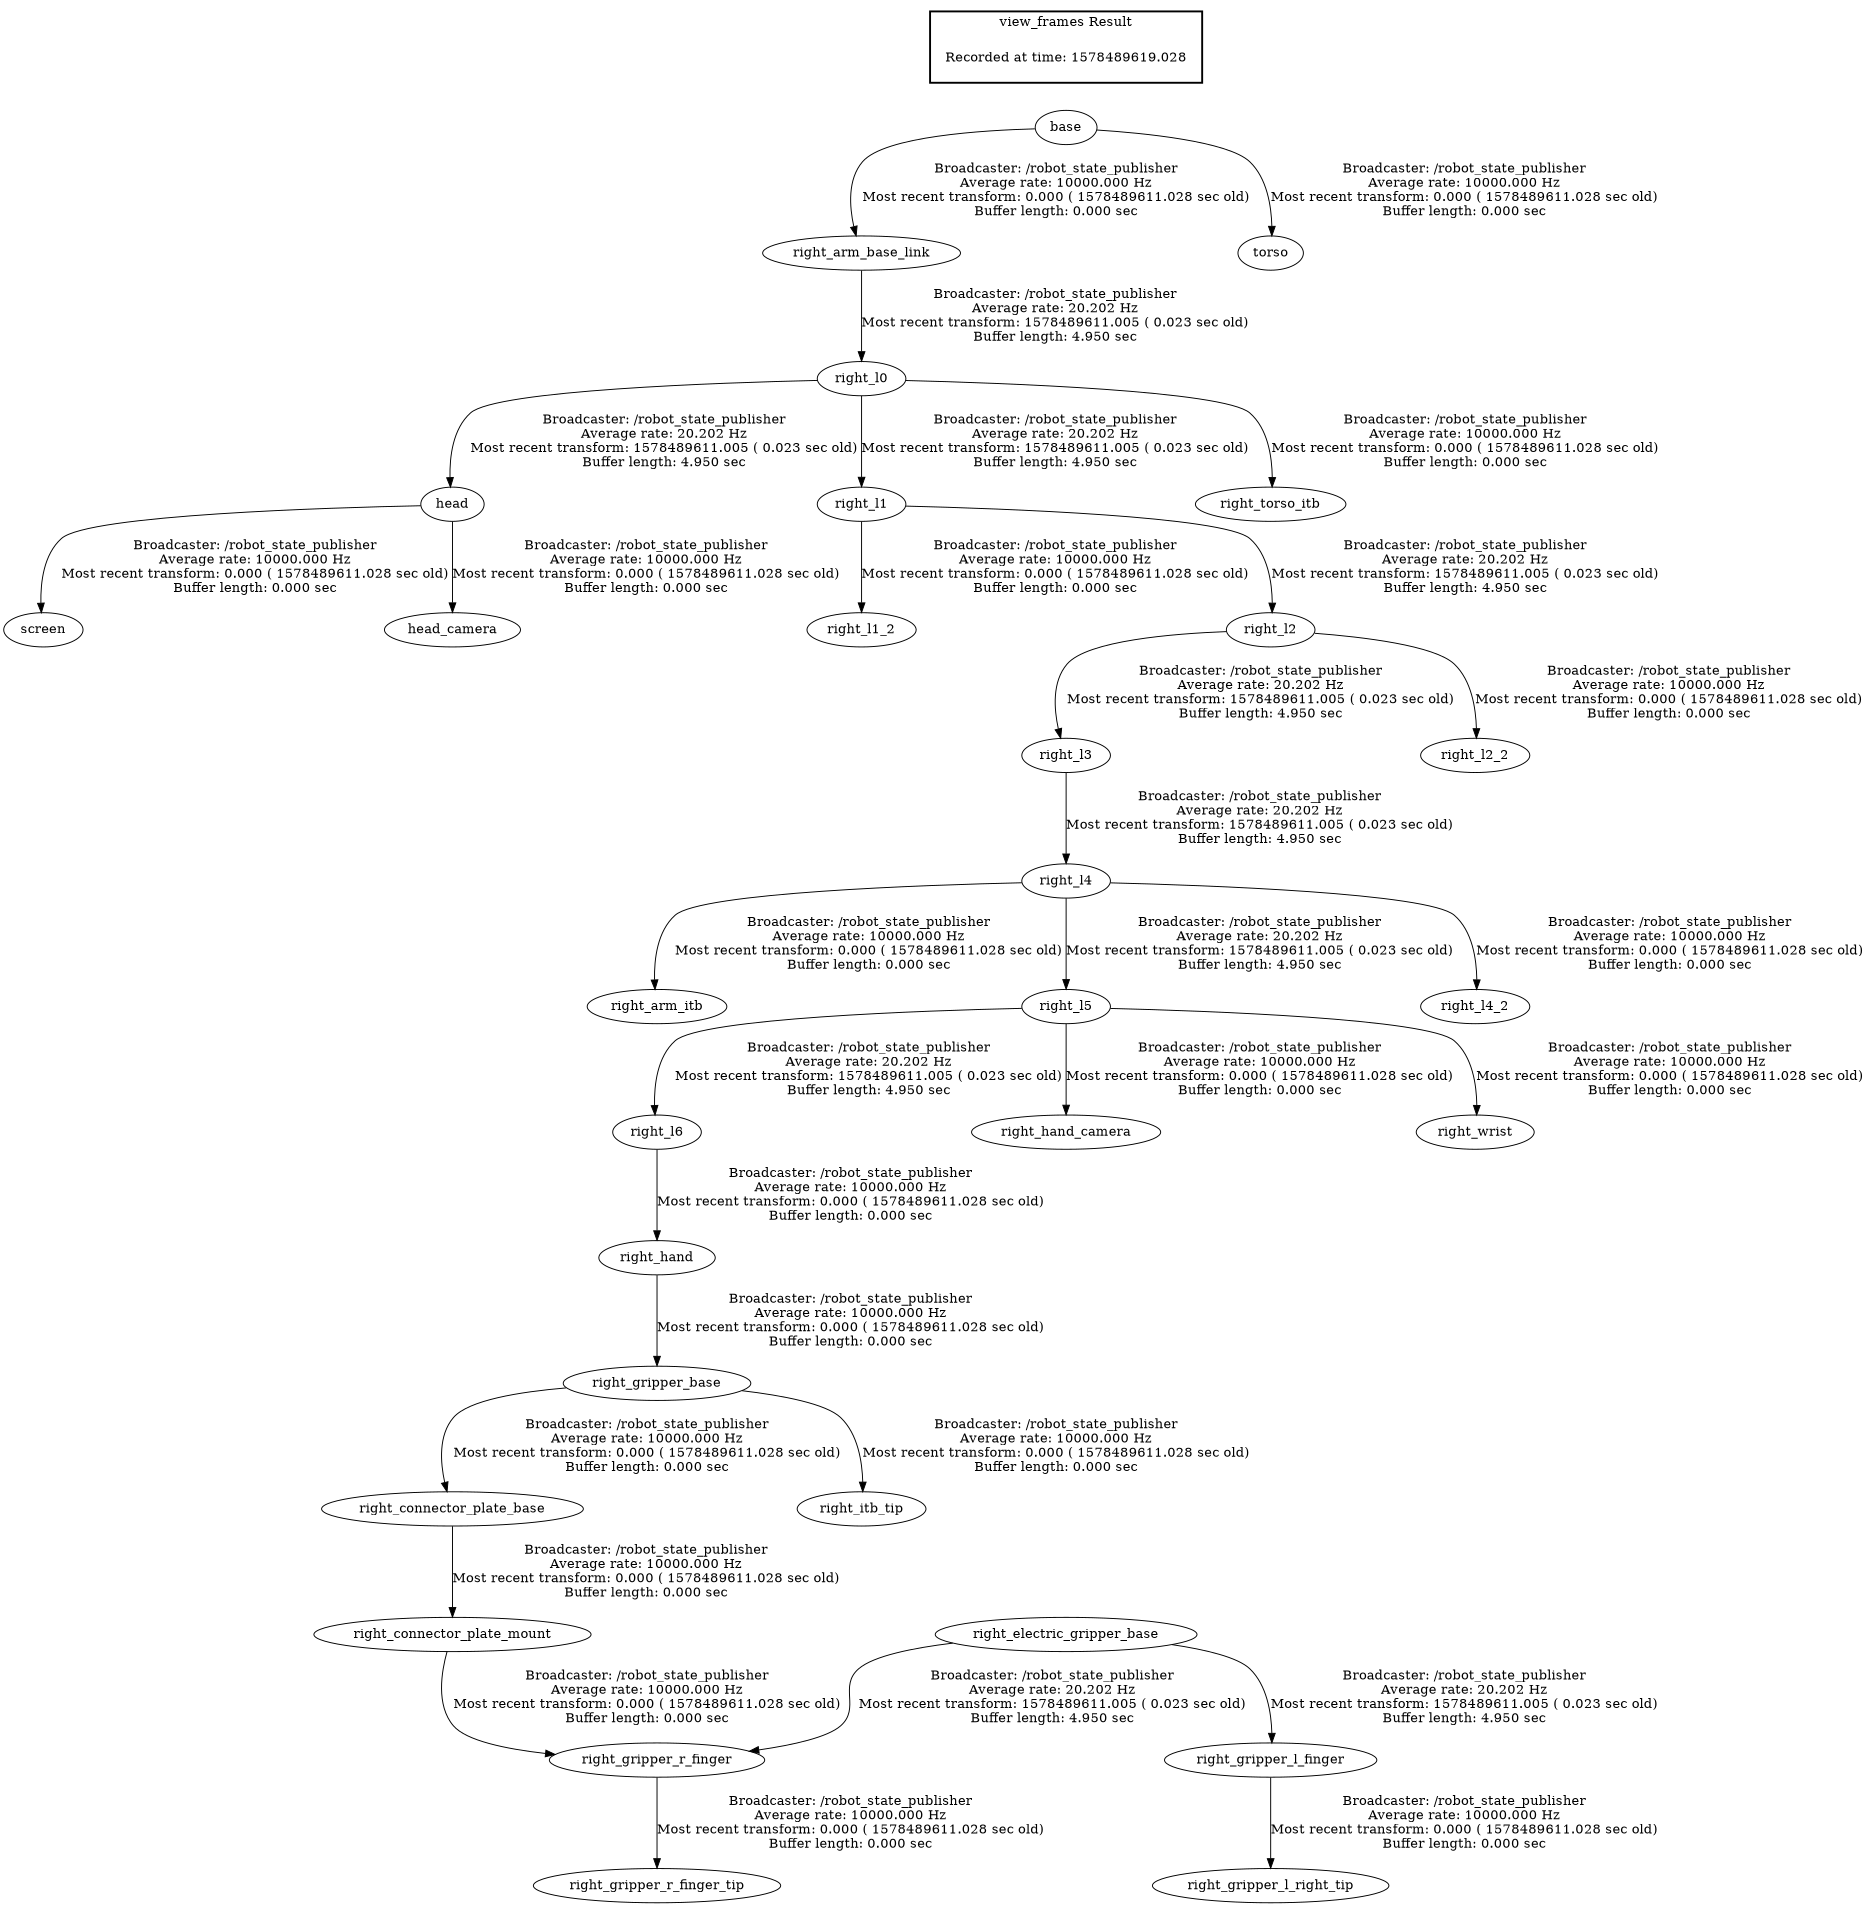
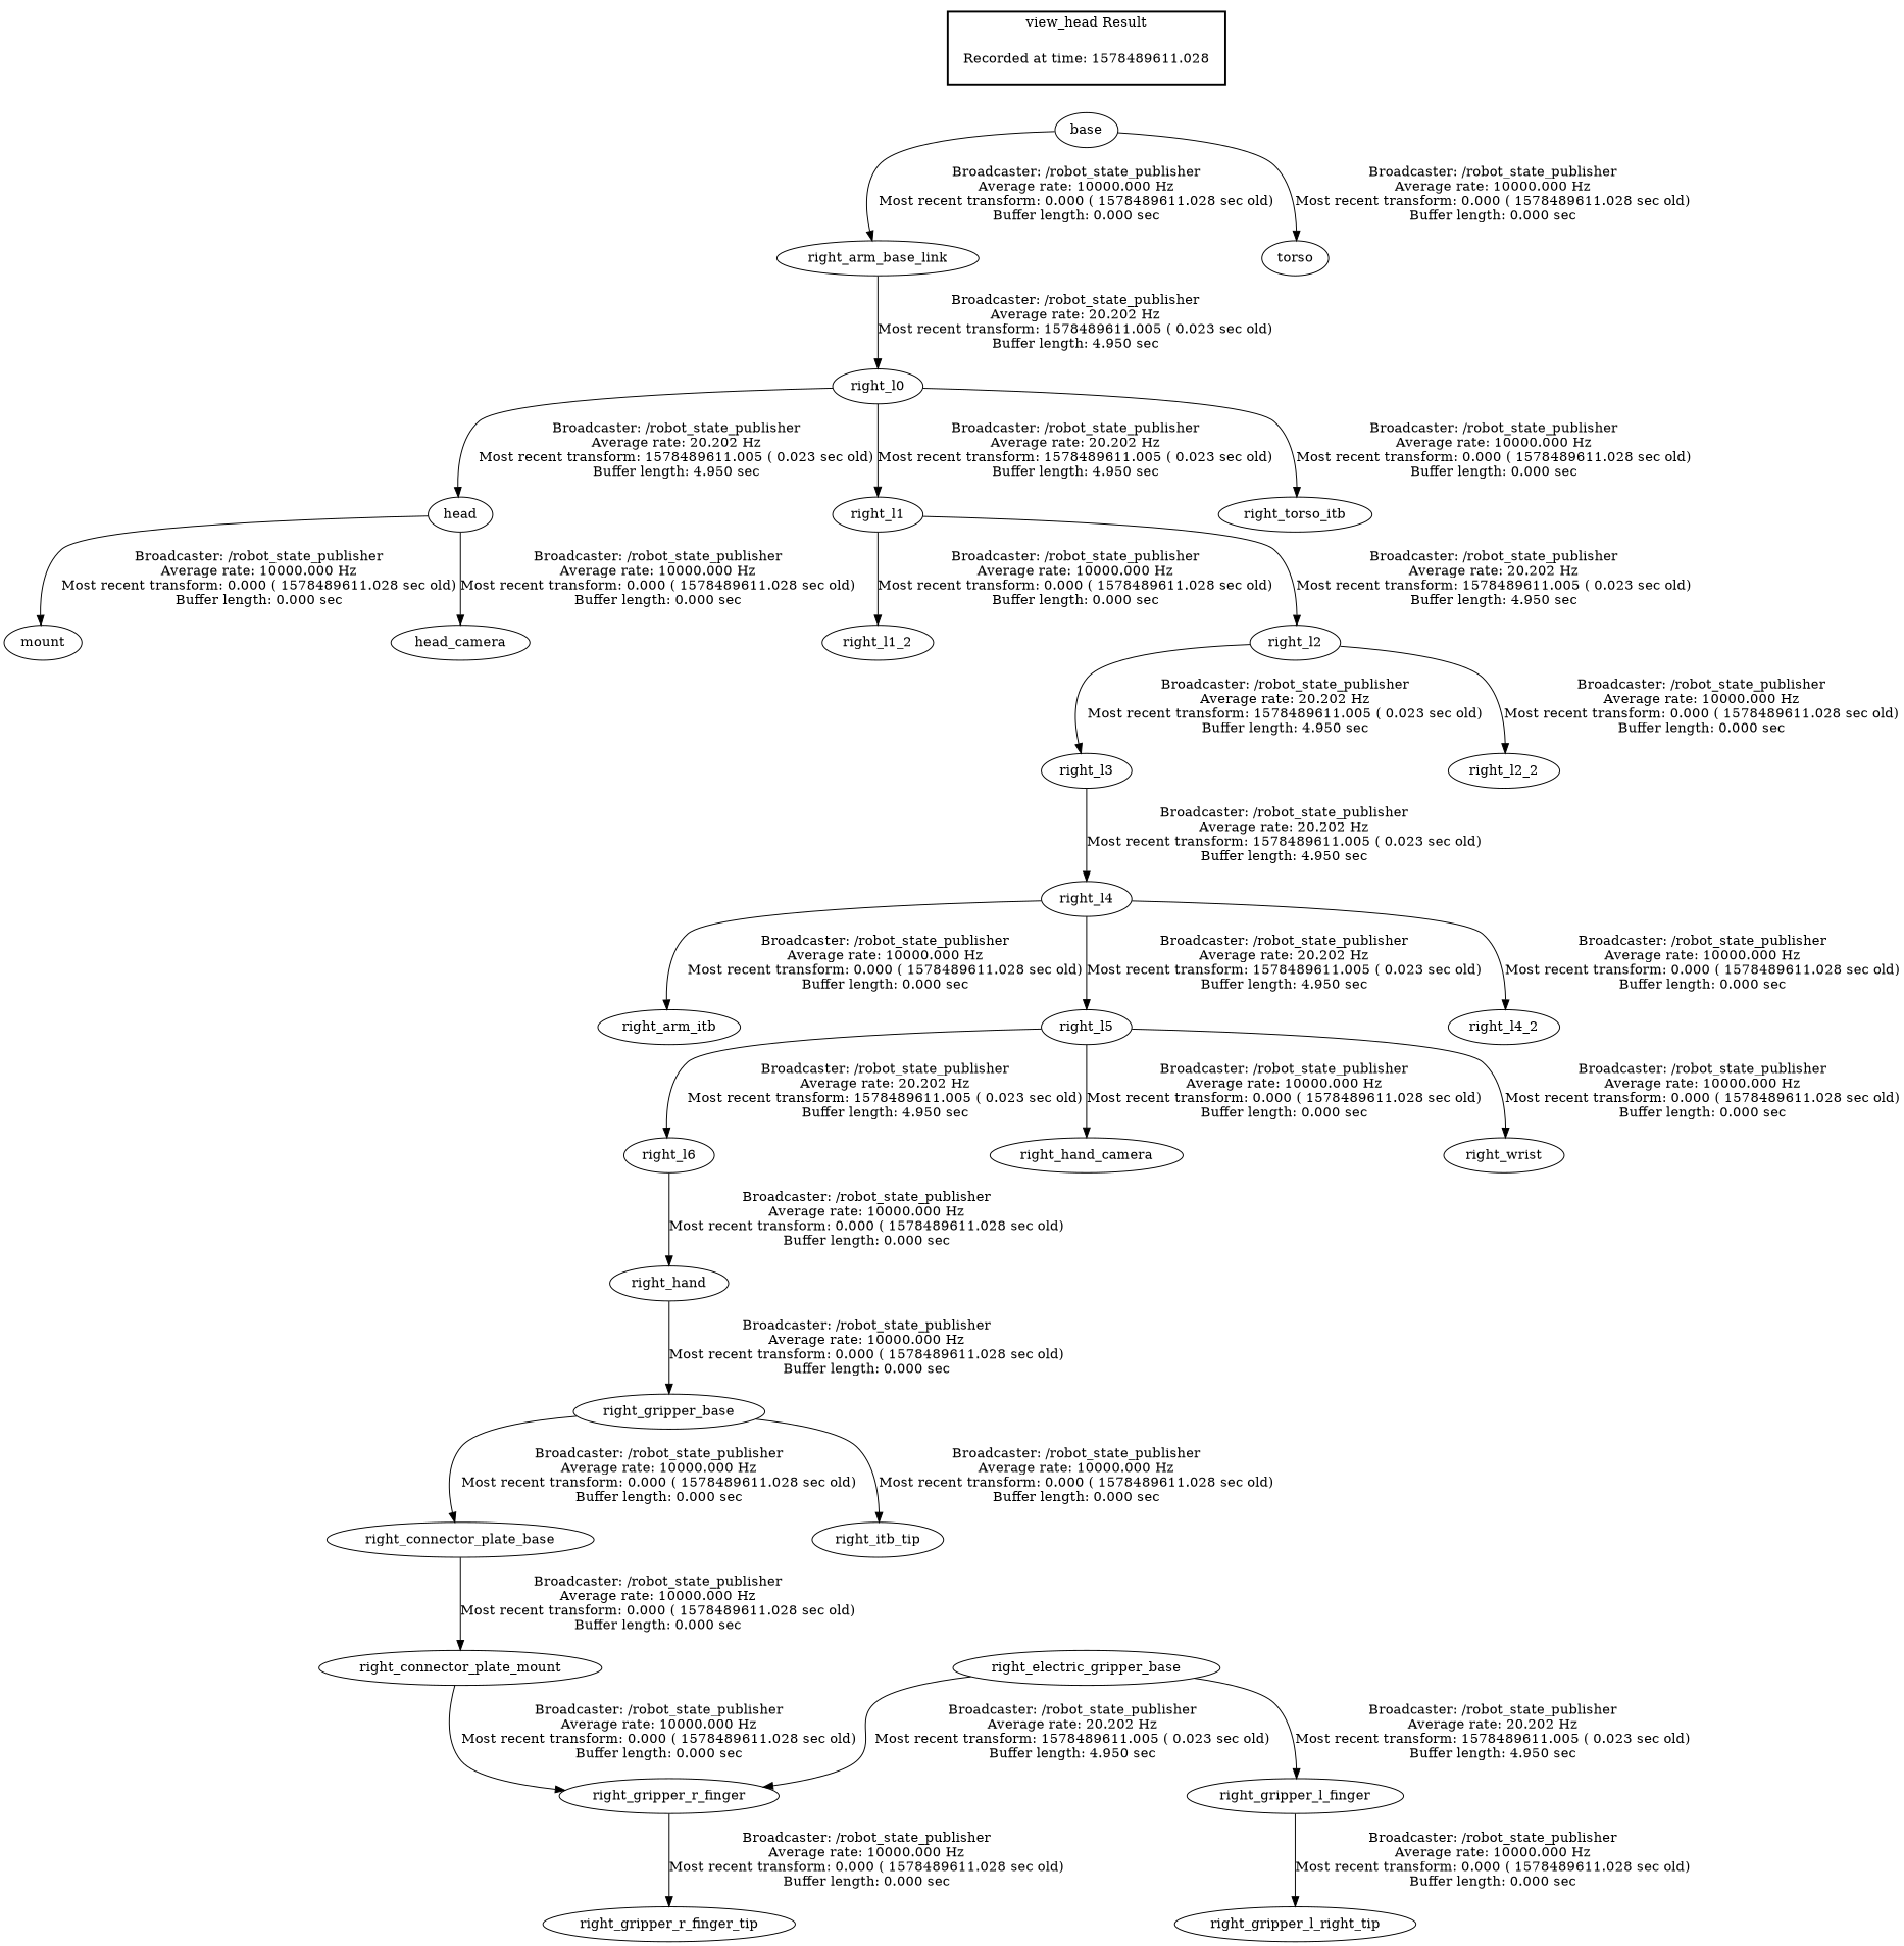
  digraph {
-   "Recorded at time: 1578489611.028" [shape=plaintext label="Recorded at time: 1578489619.028"]
+   "Recorded at time: 1578489611.028" [shape=plaintext]
    base
    head
-   screen
+   screen [label=mount]
    head_camera
    right_l0
    right_l1
    right_torso_itb
    right_l1_2
    right_l2
    right_l4
    right_arm_itb
    right_l5
    right_l4_2
    right_l6
    right_hand_camera
    right_wrist
    right_l3
    right_arm_base_link
    torso
    right_gripper_base
    right_connector_plate_base
    n23 [label=right_itb_tip]
    right_connector_plate_mount
    right_gripper_r_finger
    right_hand
    right_electric_gripper_base
    right_gripper_l_finger
    n29 [label=right_gripper_l_right_tip]
    right_gripper_r_finger_tip
    right_l2_2
    subgraph cluster_1 {
      color=black
-     label="view_frames Result"
+     label="view_head Result"
      style=bold
      "Recorded at time: 1578489611.028"
    }
    "Recorded at time: 1578489611.028" -> base [style=invis]
    base -> right_arm_base_link [label="Broadcaster: /robot_state_publisher\nAverage rate: 10000.000 Hz\nMost recent transform: 0.000 ( 1578489611.028 sec old)\nBuffer length: 0.000 sec\n"]
    base -> torso [label="Broadcaster: /robot_state_publisher\nAverage rate: 10000.000 Hz\nMost recent transform: 0.000 ( 1578489611.028 sec old)\nBuffer length: 0.000 sec\n"]
    head -> screen [label="Broadcaster: /robot_state_publisher\nAverage rate: 10000.000 Hz\nMost recent transform: 0.000 ( 1578489611.028 sec old)\nBuffer length: 0.000 sec\n"]
    head -> head_camera [label="Broadcaster: /robot_state_publisher\nAverage rate: 10000.000 Hz\nMost recent transform: 0.000 ( 1578489611.028 sec old)\nBuffer length: 0.000 sec\n"]
    right_l0 -> head [label="Broadcaster: /robot_state_publisher\nAverage rate: 20.202 Hz\nMost recent transform: 1578489611.005 ( 0.023 sec old)\nBuffer length: 4.950 sec\n"]
    right_l0 -> right_l1 [label="Broadcaster: /robot_state_publisher\nAverage rate: 20.202 Hz\nMost recent transform: 1578489611.005 ( 0.023 sec old)\nBuffer length: 4.950 sec\n"]
    right_l0 -> right_torso_itb [label="Broadcaster: /robot_state_publisher\nAverage rate: 10000.000 Hz\nMost recent transform: 0.000 ( 1578489611.028 sec old)\nBuffer length: 0.000 sec\n"]
    right_l1 -> right_l1_2 [label="Broadcaster: /robot_state_publisher\nAverage rate: 10000.000 Hz\nMost recent transform: 0.000 ( 1578489611.028 sec old)\nBuffer length: 0.000 sec\n"]
    right_l1 -> right_l2 [label="Broadcaster: /robot_state_publisher\nAverage rate: 20.202 Hz\nMost recent transform: 1578489611.005 ( 0.023 sec old)\nBuffer length: 4.950 sec\n"]
    right_l2 -> right_l3 [label="Broadcaster: /robot_state_publisher\nAverage rate: 20.202 Hz\nMost recent transform: 1578489611.005 ( 0.023 sec old)\nBuffer length: 4.950 sec\n"]
    right_l2 -> right_l2_2 [label="Broadcaster: /robot_state_publisher\nAverage rate: 10000.000 Hz\nMost recent transform: 0.000 ( 1578489611.028 sec old)\nBuffer length: 0.000 sec\n"]
    right_l4 -> right_arm_itb [label="Broadcaster: /robot_state_publisher\nAverage rate: 10000.000 Hz\nMost recent transform: 0.000 ( 1578489611.028 sec old)\nBuffer length: 0.000 sec\n"]
    right_l4 -> right_l5 [label="Broadcaster: /robot_state_publisher\nAverage rate: 20.202 Hz\nMost recent transform: 1578489611.005 ( 0.023 sec old)\nBuffer length: 4.950 sec\n"]
    right_l4 -> right_l4_2 [label="Broadcaster: /robot_state_publisher\nAverage rate: 10000.000 Hz\nMost recent transform: 0.000 ( 1578489611.028 sec old)\nBuffer length: 0.000 sec\n"]
    right_l5 -> right_l6 [label="Broadcaster: /robot_state_publisher\nAverage rate: 20.202 Hz\nMost recent transform: 1578489611.005 ( 0.023 sec old)\nBuffer length: 4.950 sec\n"]
    right_l5 -> right_hand_camera [label="Broadcaster: /robot_state_publisher\nAverage rate: 10000.000 Hz\nMost recent transform: 0.000 ( 1578489611.028 sec old)\nBuffer length: 0.000 sec\n"]
    right_l5 -> right_wrist [label="Broadcaster: /robot_state_publisher\nAverage rate: 10000.000 Hz\nMost recent transform: 0.000 ( 1578489611.028 sec old)\nBuffer length: 0.000 sec\n"]
    right_l6 -> right_hand [label="Broadcaster: /robot_state_publisher\nAverage rate: 10000.000 Hz\nMost recent transform: 0.000 ( 1578489611.028 sec old)\nBuffer length: 0.000 sec\n"]
    right_l3 -> right_l4 [label="Broadcaster: /robot_state_publisher\nAverage rate: 20.202 Hz\nMost recent transform: 1578489611.005 ( 0.023 sec old)\nBuffer length: 4.950 sec\n"]
    right_arm_base_link -> right_l0 [label="Broadcaster: /robot_state_publisher\nAverage rate: 20.202 Hz\nMost recent transform: 1578489611.005 ( 0.023 sec old)\nBuffer length: 4.950 sec\n"]
    right_gripper_base -> right_connector_plate_base [label="Broadcaster: /robot_state_publisher\nAverage rate: 10000.000 Hz\nMost recent transform: 0.000 ( 1578489611.028 sec old)\nBuffer length: 0.000 sec\n"]
    right_gripper_base -> n23 [label="Broadcaster: /robot_state_publisher\nAverage rate: 10000.000 Hz\nMost recent transform: 0.000 ( 1578489611.028 sec old)\nBuffer length: 0.000 sec\n"]
    right_connector_plate_base -> right_connector_plate_mount [label="Broadcaster: /robot_state_publisher\nAverage rate: 10000.000 Hz\nMost recent transform: 0.000 ( 1578489611.028 sec old)\nBuffer length: 0.000 sec\n"]
    right_connector_plate_mount -> right_gripper_r_finger [label="Broadcaster: /robot_state_publisher\nAverage rate: 10000.000 Hz\nMost recent transform: 0.000 ( 1578489611.028 sec old)\nBuffer length: 0.000 sec\n"]
    right_gripper_r_finger -> right_gripper_r_finger_tip [label="Broadcaster: /robot_state_publisher\nAverage rate: 10000.000 Hz\nMost recent transform: 0.000 ( 1578489611.028 sec old)\nBuffer length: 0.000 sec\n"]
    right_hand -> right_gripper_base [label="Broadcaster: /robot_state_publisher\nAverage rate: 10000.000 Hz\nMost recent transform: 0.000 ( 1578489611.028 sec old)\nBuffer length: 0.000 sec\n"]
    right_electric_gripper_base -> right_gripper_r_finger [label="Broadcaster: /robot_state_publisher\nAverage rate: 20.202 Hz\nMost recent transform: 1578489611.005 ( 0.023 sec old)\nBuffer length: 4.950 sec\n"]
    right_electric_gripper_base -> right_gripper_l_finger [label="Broadcaster: /robot_state_publisher\nAverage rate: 20.202 Hz\nMost recent transform: 1578489611.005 ( 0.023 sec old)\nBuffer length: 4.950 sec\n"]
    right_gripper_l_finger -> n29 [label="Broadcaster: /robot_state_publisher\nAverage rate: 10000.000 Hz\nMost recent transform: 0.000 ( 1578489611.028 sec old)\nBuffer length: 0.000 sec\n"]
  }
